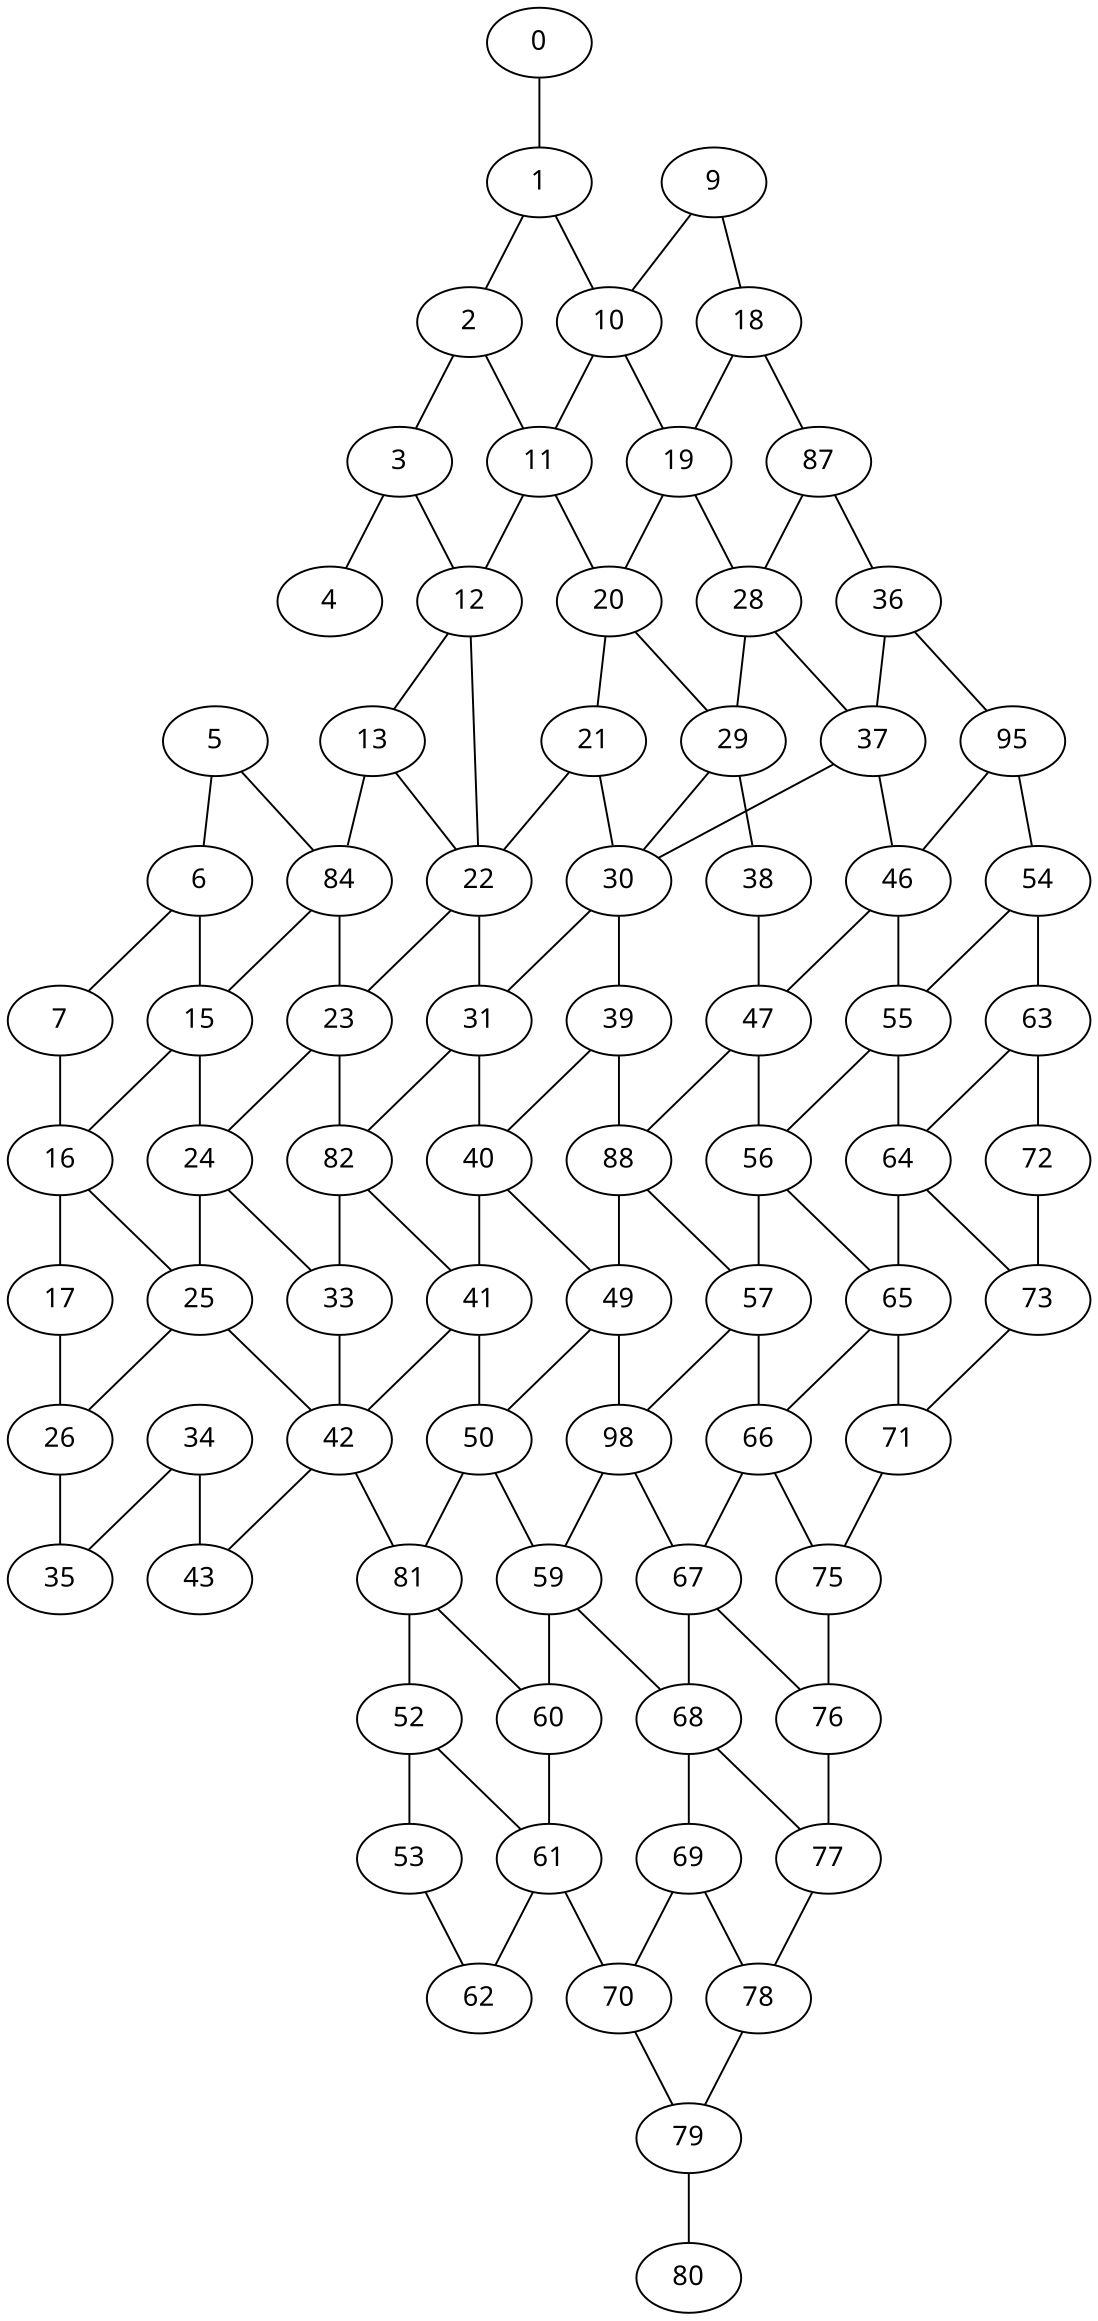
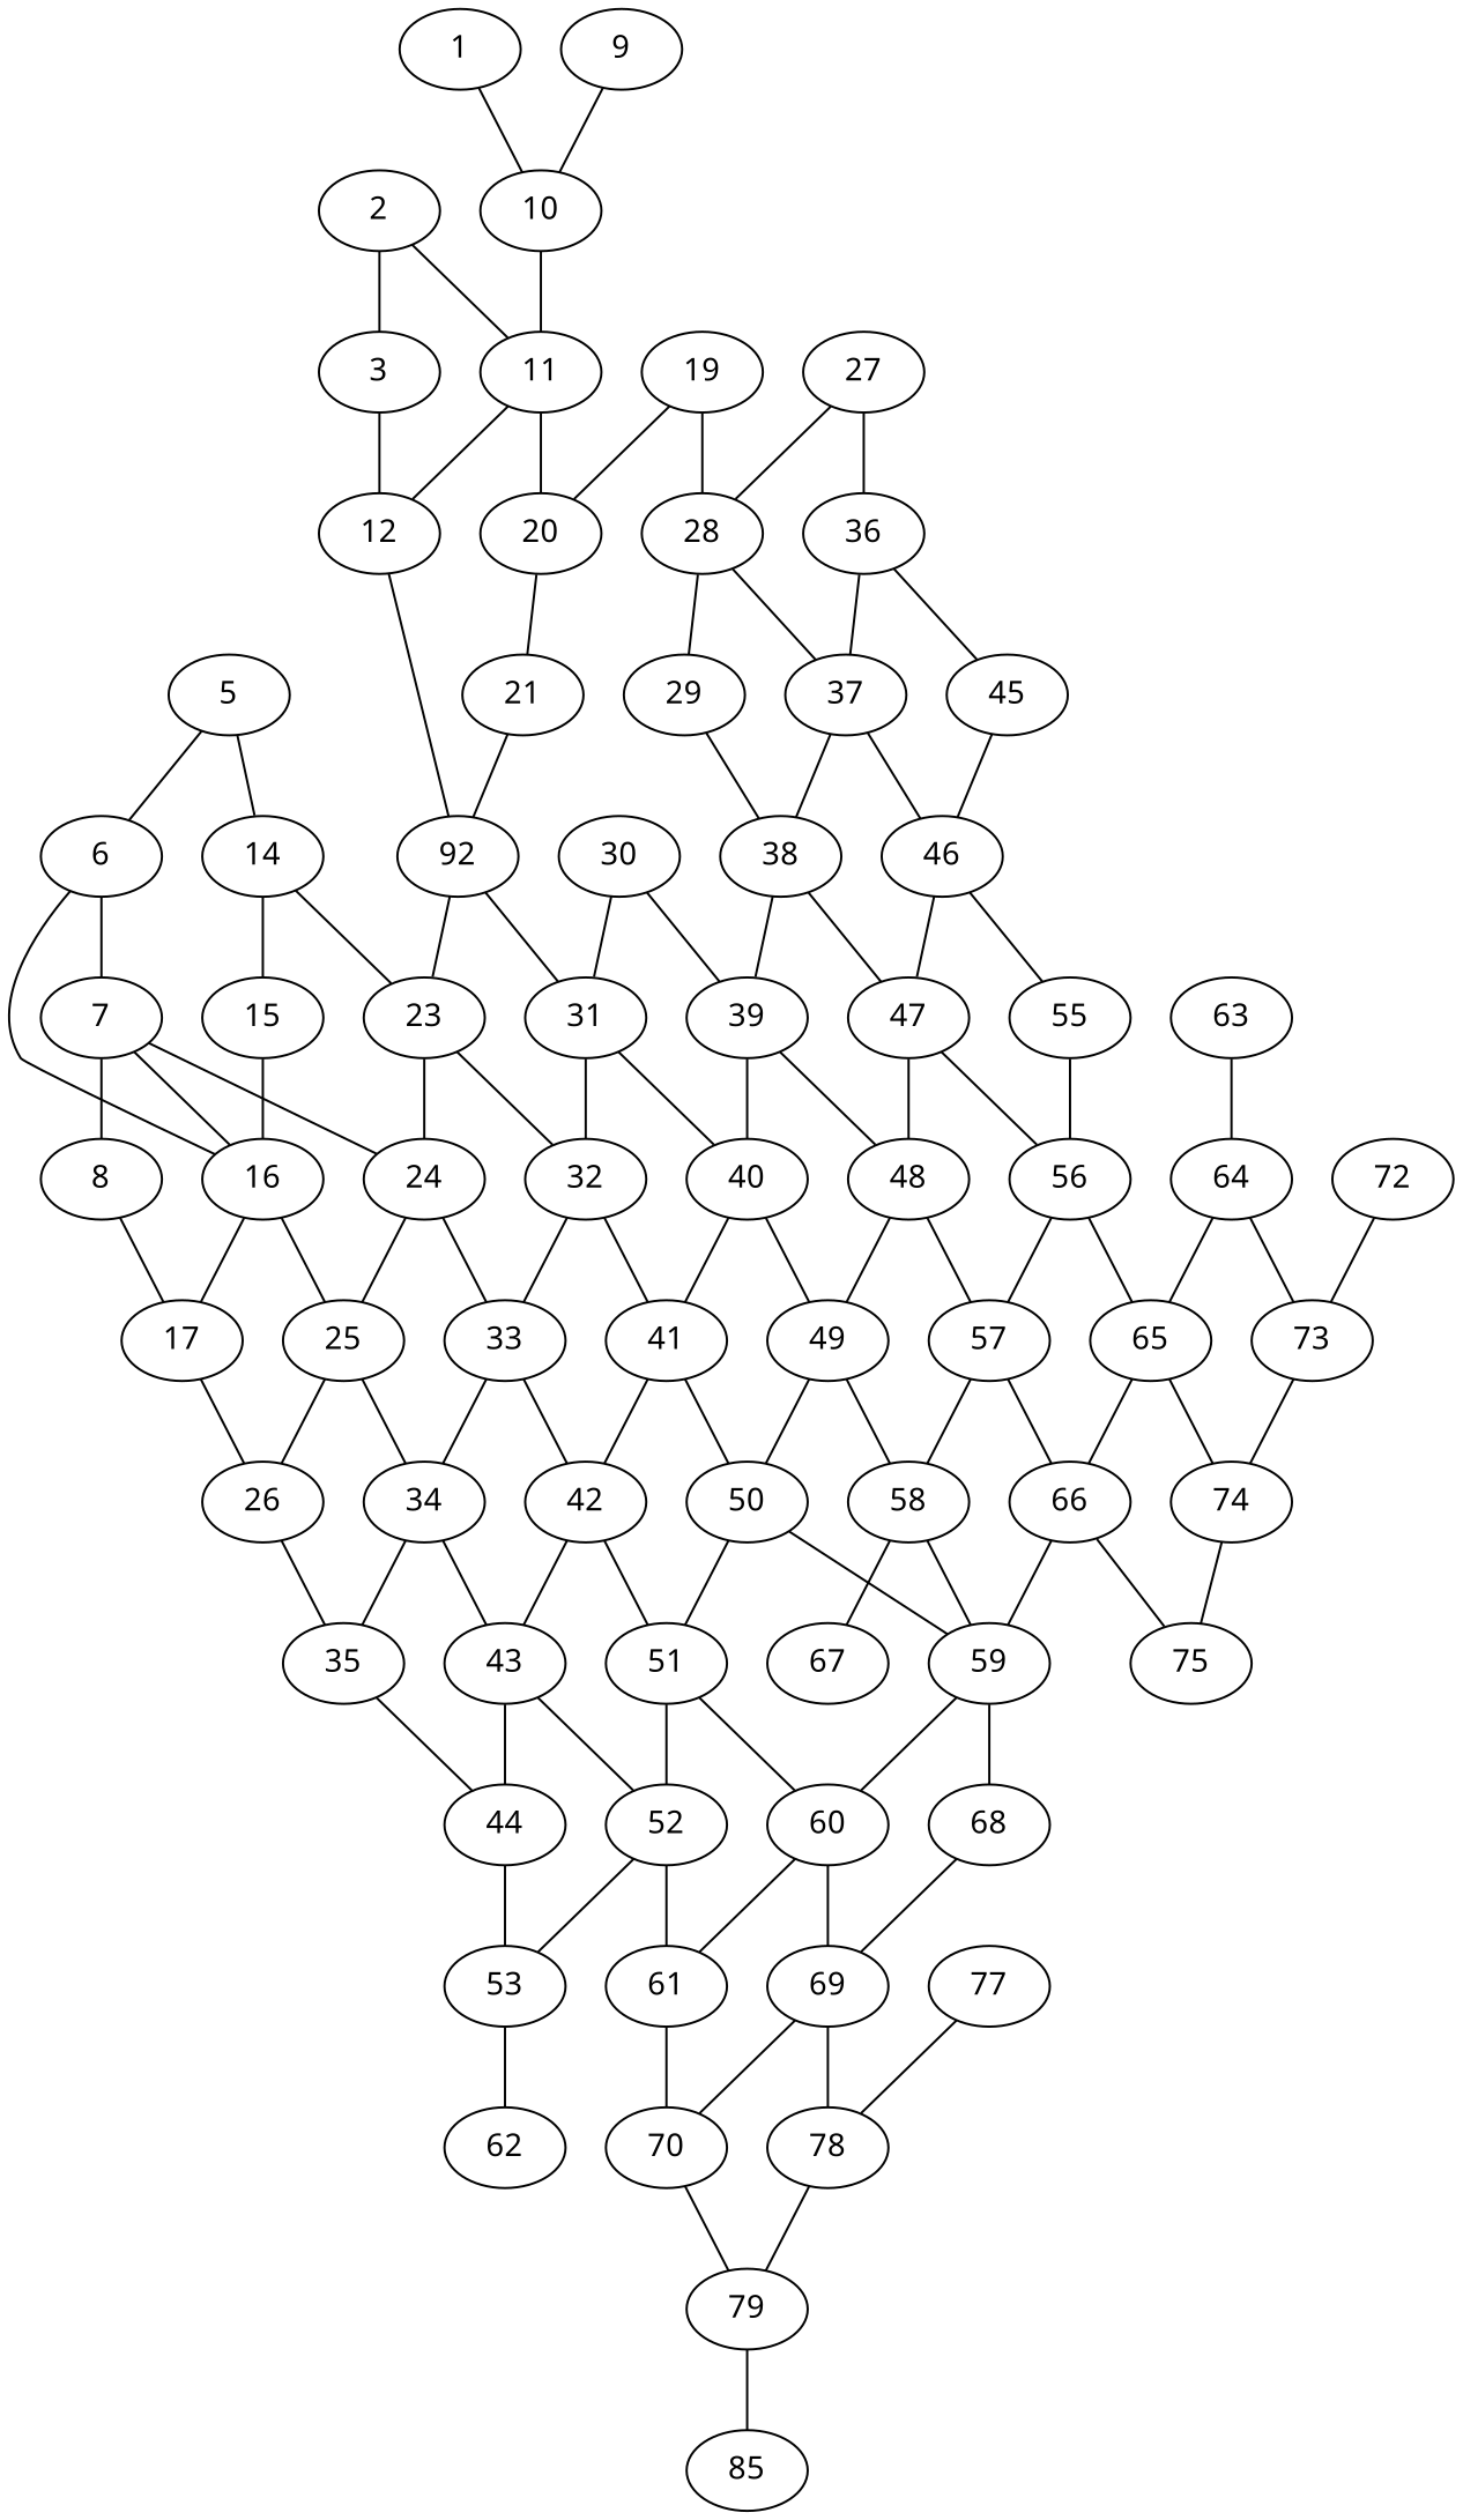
  strict graph {
    fontname="Noto Sans"
    node [fontname="Noto Sans"]
    edge [fontname="Noto Sans"]
-   0
    1
    2
    10
    3
    11
    19
-   4
    12
    20
-   13
-   22
+   22 [label=92]
    5
    6
-   14 [label=84]
+   14
    7
    15
    23
+   8
    16
    24
    17
    25
    26
    9
-   18
-   27 [label=87]
+   27
    28
    21
    29
    30
    31
-   32 [label=82]
+   32
    33
    34
    35
    36
    37
    38
    39
    40
    41
    42
    43
-   45 [label=95]
+   44
+   45
    46
    47
-   48 [label=88]
+   48
    49
    50
-   51 [label=81]
+   51
    52
    53
-   54
    55
    56
    57
-   58 [label=98]
+   58
    59
    60
    61
    62
    63
    64
    65
    66
    67
    68
    69
    70
    72
    73
-   74 [label=71]
+   74
    75
-   76
    77
    78
    79
-   80
-   0 -- 1
-   1 -- 2
+   80 [label=85]
    1 -- 10
    2 -- 3
    2 -- 11
    10 -- 11
-   10 -- 19
-   3 -- 4
    3 -- 12
    11 -- 12
    11 -- 20
    19 -- 20
    19 -- 28
-   12 -- 13
    12 -- 22
    20 -- 21
-   20 -- 29
-   13 -- 22
-   13 -- 14
    22 -- 23
    22 -- 31
    5 -- 6
    5 -- 14
    6 -- 7
-   6 -- 15
+   6 -- 16
    14 -- 15
    14 -- 23
+   7 -- 8
    7 -- 16
    15 -- 16
-   15 -- 24
+   7 -- 24
    23 -- 24
    23 -- 32
+   8 -- 17
    16 -- 17
    16 -- 25
    24 -- 25
    24 -- 33
    17 -- 26
    25 -- 26
-   25 -- 42
+   25 -- 34
    26 -- 35
    9 -- 10
-   9 -- 18
-   18 -- 19
-   18 -- 27
    27 -- 28
    27 -- 36
    28 -- 29
    28 -- 37
    21 -- 22
-   21 -- 30
-   29 -- 30
    29 -- 38
    30 -- 31
    30 -- 39
    31 -- 32
    31 -- 40
    32 -- 33
    32 -- 41
+   33 -- 34
    33 -- 42
    34 -- 35
    34 -- 43
+   35 -- 44
    36 -- 37
    36 -- 45
-   37 -- 30
+   37 -- 38
    37 -- 46
+   38 -- 39
    38 -- 47
    39 -- 40
    39 -- 48
    40 -- 41
    40 -- 49
    41 -- 42
    41 -- 50
    42 -- 43
    42 -- 51
+   43 -- 44
+   43 -- 52
+   44 -- 53
    45 -- 46
-   45 -- 54
    46 -- 47
    46 -- 55
    47 -- 48
    47 -- 56
    48 -- 49
    48 -- 57
    49 -- 50
    49 -- 58
    50 -- 51
    50 -- 59
    51 -- 52
    51 -- 60
    52 -- 53
    52 -- 61
    53 -- 62
-   54 -- 55
-   54 -- 63
    55 -- 56
-   55 -- 64
    56 -- 57
    56 -- 65
    57 -- 58
    57 -- 66
    58 -- 59
    58 -- 67
    59 -- 60
    59 -- 68
    60 -- 61
-   61 -- 62
+   60 -- 69
    61 -- 70
    63 -- 64
-   63 -- 72
    64 -- 65
    64 -- 73
    65 -- 66
    65 -- 74
-   66 -- 67
+   66 -- 59
    66 -- 75
-   67 -- 68
-   67 -- 76
    68 -- 69
-   68 -- 77
    69 -- 70
    69 -- 78
    70 -- 79
    72 -- 73
    73 -- 74
    74 -- 75
-   75 -- 76
-   76 -- 77
    77 -- 78
    78 -- 79
    79 -- 80
  }
